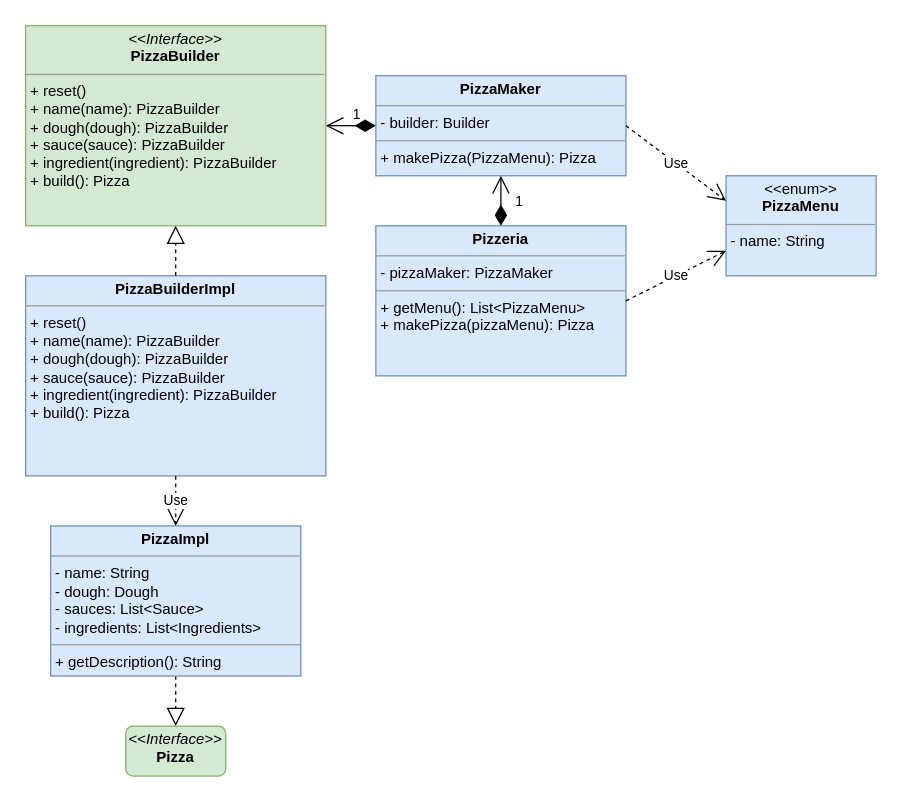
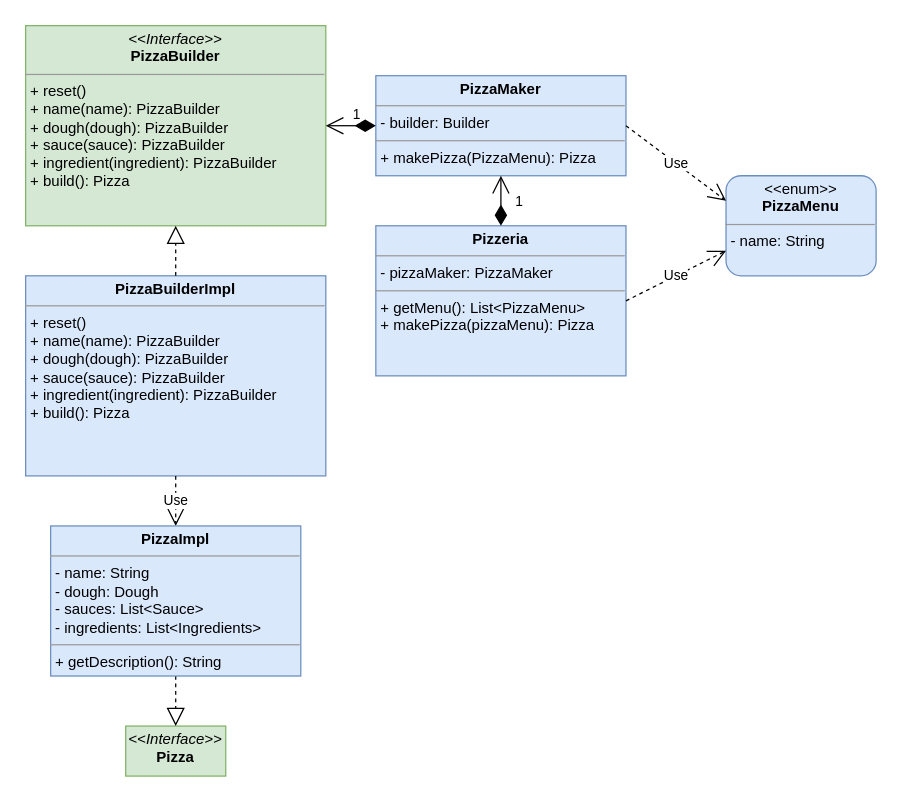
  <mxCell id="0" />
  <mxCell id="1" parent="0" />
  <mxCell id="2" value="&lt;p style=&quot;margin: 0px ; margin-top: 4px ; text-align: center&quot;&gt;&lt;b&gt;PizzaBuilderImpl&lt;/b&gt;&lt;br&gt;&lt;/p&gt;&lt;hr size=&quot;1&quot;&gt;&lt;p style=&quot;margin: 0px 0px 0px 4px&quot;&gt;+ reset()&lt;/p&gt;&lt;p style=&quot;margin: 0px 0px 0px 4px&quot;&gt;+ name(name): PizzaBuilder&lt;/p&gt;&lt;p style=&quot;margin: 0px 0px 0px 4px&quot;&gt;+ dough(dough): PizzaBuilder&lt;/p&gt;&lt;p style=&quot;margin: 0px 0px 0px 4px&quot;&gt;+ sauce(sauce): PizzaBuilder&lt;/p&gt;&lt;p style=&quot;margin: 0px 0px 0px 4px&quot;&gt;+ ingredient(ingredient): PizzaBuilder&lt;/p&gt;&lt;p style=&quot;margin: 0px 0px 0px 4px&quot;&gt;+ build(): Pizza&lt;/p&gt;" style="verticalAlign=top;align=left;overflow=fill;fontSize=12;fontFamily=Helvetica;html=1;fillColor=#dae8fc;strokeColor=#6c8ebf;" parent="1" vertex="1"><mxGeometry x="20" y="220" width="240" height="160" as="geometry" /></mxCell>
  <mxCell id="3" value="" style="group" parent="1" vertex="1" connectable="0"><mxGeometry x="100" y="580" width="80" height="40" as="geometry" /></mxCell>
  <mxCell id="4" value="" style="group" parent="3" vertex="1" connectable="0"><mxGeometry width="80" height="40" as="geometry" /></mxCell>
- <mxCell id="5" value="&lt;p style=&quot;margin: 0px ; margin-top: 4px ; text-align: center&quot;&gt;&lt;i&gt;&amp;lt;&amp;lt;Interface&amp;gt;&amp;gt;&lt;/i&gt;&lt;br&gt;&lt;b&gt;Pizza&lt;/b&gt;&lt;/p&gt;" style="verticalAlign=top;align=left;overflow=fill;fontSize=12;fontFamily=Helvetica;html=1;fillColor=#d5e8d4;strokeColor=#82b366;rounded=1;" parent="4" vertex="1"><mxGeometry width="80" height="40" as="geometry" /></mxCell>
+ <mxCell id="5" value="&lt;p style=&quot;margin: 0px ; margin-top: 4px ; text-align: center&quot;&gt;&lt;i&gt;&amp;lt;&amp;lt;Interface&amp;gt;&amp;gt;&lt;/i&gt;&lt;br&gt;&lt;b&gt;Pizza&lt;/b&gt;&lt;/p&gt;" style="verticalAlign=top;align=left;overflow=fill;fontSize=12;fontFamily=Helvetica;html=1;fillColor=#d5e8d4;strokeColor=#82b366;" parent="4" vertex="1"><mxGeometry width="80" height="40" as="geometry" /></mxCell>
  <mxCell id="6" value="Use" style="endArrow=open;endSize=12;dashed=1;html=1;entryX=0.5;entryY=0;entryDx=0;entryDy=0;exitX=0.5;exitY=1;exitDx=0;exitDy=0;" parent="1" source="2" target="17" edge="1"><mxGeometry width="160" relative="1" as="geometry"><mxPoint x="200" y="320" as="sourcePoint" /><mxPoint x="140" y="420" as="targetPoint" /></mxGeometry></mxCell>
  <mxCell id="7" value="" style="endArrow=block;dashed=1;endFill=0;endSize=12;html=1;entryX=0.5;entryY=0;entryDx=0;entryDy=0;exitX=0.5;exitY=1;exitDx=0;exitDy=0;" parent="1" source="17" target="5" edge="1"><mxGeometry width="160" relative="1" as="geometry"><mxPoint x="140" y="460" as="sourcePoint" /><mxPoint x="165" y="580" as="targetPoint" /></mxGeometry></mxCell>
  <mxCell id="8" value="&lt;p style=&quot;margin: 0px ; margin-top: 4px ; text-align: center&quot;&gt;&lt;i&gt;&amp;lt;&amp;lt;Interface&amp;gt;&amp;gt;&lt;/i&gt;&lt;br&gt;&lt;b&gt;PizzaBuilder&lt;/b&gt;&lt;/p&gt;&lt;hr size=&quot;1&quot;&gt;&lt;p style=&quot;margin: 0px 0px 0px 4px&quot;&gt;+ reset()&lt;/p&gt;&lt;p style=&quot;margin: 0px 0px 0px 4px&quot;&gt;+ name(name): PizzaBuilder&lt;/p&gt;&lt;p style=&quot;margin: 0px 0px 0px 4px&quot;&gt;+ dough(dough): PizzaBuilder&lt;/p&gt;&lt;p style=&quot;margin: 0px 0px 0px 4px&quot;&gt;+ sauce(sauce): PizzaBuilder&lt;/p&gt;&lt;p style=&quot;margin: 0px 0px 0px 4px&quot;&gt;+ ingredient(ingredient): PizzaBuilder&lt;/p&gt;&lt;p style=&quot;margin: 0px 0px 0px 4px&quot;&gt;+ build(): Pizza&lt;/p&gt;" style="verticalAlign=top;align=left;overflow=fill;fontSize=12;fontFamily=Helvetica;html=1;fillColor=#d5e8d4;strokeColor=#82b366;" parent="1" vertex="1"><mxGeometry x="20" y="20" width="240" height="160" as="geometry" /></mxCell>
  <mxCell id="9" value="" style="endArrow=block;dashed=1;endFill=0;endSize=12;html=1;exitX=0.5;exitY=0;exitDx=0;exitDy=0;entryX=0.5;entryY=1;entryDx=0;entryDy=0;" parent="1" source="2" target="8" edge="1"><mxGeometry width="160" relative="1" as="geometry"><mxPoint x="100" y="400" as="sourcePoint" /><mxPoint x="130" y="210" as="targetPoint" /></mxGeometry></mxCell>
  <mxCell id="10" value="&lt;p style=&quot;margin: 0px ; margin-top: 4px ; text-align: center&quot;&gt;&lt;b&gt;PizzaMaker&lt;/b&gt;&lt;/p&gt;&lt;hr size=&quot;1&quot;&gt;&lt;p style=&quot;margin: 0px ; margin-left: 4px&quot;&gt;- builder: Builder&lt;/p&gt;&lt;hr size=&quot;1&quot;&gt;&lt;p style=&quot;margin: 0px ; margin-left: 4px&quot;&gt;+ makePizza(PizzaMenu): Pizza&lt;br&gt;&lt;/p&gt;" style="verticalAlign=top;align=left;overflow=fill;fontSize=12;fontFamily=Helvetica;html=1;fillColor=#dae8fc;strokeColor=#6c8ebf;" parent="1" vertex="1"><mxGeometry x="300" y="60" width="200" height="80" as="geometry" /></mxCell>
  <mxCell id="11" value="1" style="endArrow=open;html=1;endSize=12;startArrow=diamondThin;startSize=14;startFill=1;edgeStyle=orthogonalEdgeStyle;align=left;verticalAlign=bottom;exitX=0;exitY=0.5;exitDx=0;exitDy=0;entryX=1;entryY=0.5;entryDx=0;entryDy=0;" edge="1" parent="1" source="10" target="8"><mxGeometry relative="1" as="geometry"><mxPoint x="360" y="100" as="sourcePoint" /><mxPoint x="520" y="100" as="targetPoint" /><mxPoint as="offset" /></mxGeometry></mxCell>
  <mxCell id="12" value="&lt;p style=&quot;margin: 0px ; margin-top: 4px ; text-align: center&quot;&gt;&lt;b&gt;Pizzeria&lt;/b&gt;&lt;/p&gt;&lt;hr size=&quot;1&quot;&gt;&lt;p style=&quot;margin: 0px ; margin-left: 4px&quot;&gt;- pizzaMaker: PizzaMaker&lt;/p&gt;&lt;hr size=&quot;1&quot;&gt;&lt;p style=&quot;margin: 0px ; margin-left: 4px&quot;&gt;+ getMenu(): List&amp;lt;PizzaMenu&amp;gt;&lt;br&gt;&lt;/p&gt;&lt;p style=&quot;margin: 0px ; margin-left: 4px&quot;&gt;+ makePizza(pizzaMenu): Pizza&amp;nbsp;&lt;/p&gt;" style="verticalAlign=top;align=left;overflow=fill;fontSize=12;fontFamily=Helvetica;html=1;fillColor=#dae8fc;strokeColor=#6c8ebf;" vertex="1" parent="1"><mxGeometry x="300" y="180" width="200" height="120" as="geometry" /></mxCell>
- <mxCell id="13" value="&lt;p style=&quot;margin: 0px ; margin-top: 4px ; text-align: center&quot;&gt;&amp;lt;&amp;lt;enum&amp;gt;&amp;gt;&lt;br&gt;&lt;b&gt;PizzaMenu&lt;/b&gt;&lt;/p&gt;&lt;hr size=&quot;1&quot;&gt;&lt;p style=&quot;margin: 0px ; margin-left: 4px&quot;&gt;- name: String&lt;/p&gt;&lt;p style=&quot;margin: 0px ; margin-left: 4px&quot;&gt;&lt;br&gt;&lt;/p&gt;" style="verticalAlign=top;align=left;overflow=fill;fontSize=12;fontFamily=Helvetica;html=1;fillColor=#dae8fc;strokeColor=#6c8ebf;" vertex="1" parent="1"><mxGeometry x="580" y="140" width="120" height="80" as="geometry" /></mxCell>
+ <mxCell id="13" value="&lt;p style=&quot;margin: 0px ; margin-top: 4px ; text-align: center&quot;&gt;&amp;lt;&amp;lt;enum&amp;gt;&amp;gt;&lt;br&gt;&lt;b&gt;PizzaMenu&lt;/b&gt;&lt;/p&gt;&lt;hr size=&quot;1&quot;&gt;&lt;p style=&quot;margin: 0px ; margin-left: 4px&quot;&gt;- name: String&lt;/p&gt;&lt;p style=&quot;margin: 0px ; margin-left: 4px&quot;&gt;&lt;br&gt;&lt;/p&gt;" style="verticalAlign=top;align=left;overflow=fill;fontSize=12;fontFamily=Helvetica;html=1;fillColor=#dae8fc;strokeColor=#6c8ebf;rounded=1;" vertex="1" parent="1"><mxGeometry x="580" y="140" width="120" height="80" as="geometry" /></mxCell>
  <mxCell id="14" value="Use" style="endArrow=open;endSize=12;dashed=1;html=1;entryX=0;entryY=0.75;entryDx=0;entryDy=0;exitX=1;exitY=0.5;exitDx=0;exitDy=0;" edge="1" parent="1" source="12" target="13"><mxGeometry width="160" relative="1" as="geometry"><mxPoint x="540" y="280" as="sourcePoint" /><mxPoint x="520" y="250" as="targetPoint" /></mxGeometry></mxCell>
  <mxCell id="15" value="Use" style="endArrow=open;endSize=12;dashed=1;html=1;entryX=0;entryY=0.25;entryDx=0;entryDy=0;exitX=1;exitY=0.5;exitDx=0;exitDy=0;" edge="1" parent="1" source="10" target="13"><mxGeometry width="160" relative="1" as="geometry"><mxPoint x="510" y="250" as="sourcePoint" /><mxPoint x="550" y="190" as="targetPoint" /></mxGeometry></mxCell>
  <mxCell id="16" value="1" style="endArrow=open;html=1;endSize=12;startArrow=diamondThin;startSize=14;startFill=1;edgeStyle=orthogonalEdgeStyle;align=left;verticalAlign=bottom;exitX=0.5;exitY=0;exitDx=0;exitDy=0;entryX=0.5;entryY=1;entryDx=0;entryDy=0;" edge="1" parent="1" source="12" target="10"><mxGeometry x="-0.5" y="-10" relative="1" as="geometry"><mxPoint x="310" y="110" as="sourcePoint" /><mxPoint x="230" y="110" as="targetPoint" /><mxPoint as="offset" /></mxGeometry></mxCell>
  <mxCell id="17" value="&lt;p style=&quot;margin: 0px ; margin-top: 4px ; text-align: center&quot;&gt;&lt;b&gt;PizzaImpl&lt;/b&gt;&lt;/p&gt;&lt;hr size=&quot;1&quot;&gt;&lt;p style=&quot;margin: 0px ; margin-left: 4px&quot;&gt;- name: String&lt;/p&gt;&lt;p style=&quot;margin: 0px ; margin-left: 4px&quot;&gt;- dough: Dough&lt;/p&gt;&lt;p style=&quot;margin: 0px ; margin-left: 4px&quot;&gt;- sauces: List&amp;lt;Sauce&amp;gt;&lt;/p&gt;&lt;p style=&quot;margin: 0px ; margin-left: 4px&quot;&gt;- ingredients: List&amp;lt;Ingredients&amp;gt;&lt;/p&gt;&lt;hr size=&quot;1&quot;&gt;&lt;p style=&quot;margin: 0px ; margin-left: 4px&quot;&gt;+ getDescription(): String&lt;/p&gt;" style="verticalAlign=top;align=left;overflow=fill;fontSize=12;fontFamily=Helvetica;html=1;fillColor=#dae8fc;strokeColor=#6c8ebf;" vertex="1" parent="1"><mxGeometry x="40" y="420" width="200" height="120" as="geometry" /></mxCell>
